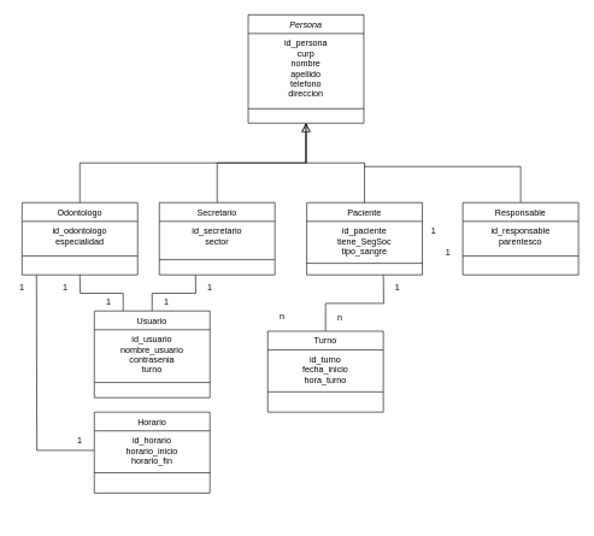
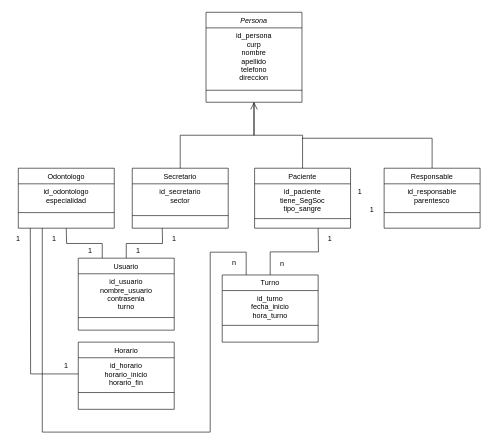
  <mxCell id="0" />
  <mxCell id="1" parent="0" />
  <mxCell id="2" value="Persona" style="swimlane;fontStyle=2;align=center;verticalAlign=top;childLayout=stackLayout;horizontal=1;startSize=26;horizontalStack=0;resizeParent=1;resizeLast=0;collapsible=1;marginBottom=0;rounded=0;shadow=0;strokeWidth=1;" parent="1" vertex="1"><mxGeometry x="343" y="20" width="160" height="150" as="geometry"><mxRectangle x="230" y="140" width="160" height="26" as="alternateBounds" /></mxGeometry></mxCell>
  <mxCell id="3" value="id_persona&#10;curp&#10;nombre&#10;apellido&#10;telefono&#10;direccion&#10;" style="text;align=center;verticalAlign=top;spacingLeft=4;spacingRight=4;overflow=hidden;rotatable=0;points=[[0,0.5],[1,0.5]];portConstraint=eastwest;" parent="2" vertex="1"><mxGeometry y="26" width="160" height="94" as="geometry" /></mxCell>
  <mxCell id="4" value="" style="line;html=1;strokeWidth=1;align=left;verticalAlign=middle;spacingTop=-1;spacingLeft=3;spacingRight=3;rotatable=0;labelPosition=right;points=[];portConstraint=eastwest;" parent="2" vertex="1"><mxGeometry y="120" width="160" height="20" as="geometry" /></mxCell>
  <mxCell id="5" value="Odontologo" style="swimlane;fontStyle=0;align=center;verticalAlign=top;childLayout=stackLayout;horizontal=1;startSize=26;horizontalStack=0;resizeParent=1;resizeLast=0;collapsible=1;marginBottom=0;rounded=0;shadow=0;strokeWidth=1;" parent="1" vertex="1"><mxGeometry x="30" y="280" width="160" height="100" as="geometry"><mxRectangle x="130" y="380" width="160" height="26" as="alternateBounds" /></mxGeometry></mxCell>
  <mxCell id="6" value="id_odontologo&#10;especialidad" style="text;align=center;verticalAlign=top;spacingLeft=4;spacingRight=4;overflow=hidden;rotatable=0;points=[[0,0.5],[1,0.5]];portConstraint=eastwest;rounded=0;shadow=0;html=0;" parent="5" vertex="1"><mxGeometry y="26" width="160" height="44" as="geometry" /></mxCell>
  <mxCell id="7" value="" style="line;html=1;strokeWidth=1;align=left;verticalAlign=middle;spacingTop=-1;spacingLeft=3;spacingRight=3;rotatable=0;labelPosition=right;points=[];portConstraint=eastwest;" parent="5" vertex="1"><mxGeometry y="70" width="160" height="8" as="geometry" /></mxCell>
- <mxCell id="8" value="" style="endArrow=block;endSize=10;endFill=0;shadow=0;strokeWidth=1;rounded=0;edgeStyle=elbowEdgeStyle;elbow=vertical;" parent="1" source="5" target="2" edge="1"><mxGeometry width="160" relative="1" as="geometry"><mxPoint x="210" y="123" as="sourcePoint" /><mxPoint x="210" y="123" as="targetPoint" /></mxGeometry></mxCell>
  <mxCell id="9" value="Secretario" style="swimlane;fontStyle=0;align=center;verticalAlign=top;childLayout=stackLayout;horizontal=1;startSize=26;horizontalStack=0;resizeParent=1;resizeLast=0;collapsible=1;marginBottom=0;rounded=0;shadow=0;strokeWidth=1;" parent="1" vertex="1"><mxGeometry x="220" y="280" width="160" height="100" as="geometry"><mxRectangle x="340" y="380" width="170" height="26" as="alternateBounds" /></mxGeometry></mxCell>
  <mxCell id="10" value="id_secretario&#10;sector" style="text;align=center;verticalAlign=top;spacingLeft=4;spacingRight=4;overflow=hidden;rotatable=0;points=[[0,0.5],[1,0.5]];portConstraint=eastwest;" parent="9" vertex="1"><mxGeometry y="26" width="160" height="44" as="geometry" /></mxCell>
  <mxCell id="11" value="" style="line;html=1;strokeWidth=1;align=left;verticalAlign=middle;spacingTop=-1;spacingLeft=3;spacingRight=3;rotatable=0;labelPosition=right;points=[];portConstraint=eastwest;" parent="9" vertex="1"><mxGeometry y="70" width="160" height="18" as="geometry" /></mxCell>
  <mxCell id="12" value="" style="endArrow=open;endSize=10;endFill=0;shadow=0;strokeWidth=1;rounded=0;edgeStyle=elbowEdgeStyle;elbow=vertical;" parent="1" source="9" target="2" edge="1"><mxGeometry width="160" relative="1" as="geometry"><mxPoint x="220" y="293" as="sourcePoint" /><mxPoint x="320" y="191" as="targetPoint" /></mxGeometry></mxCell>
  <mxCell id="13" value="Paciente" style="swimlane;fontStyle=0;align=center;verticalAlign=top;childLayout=stackLayout;horizontal=1;startSize=26;horizontalStack=0;resizeParent=1;resizeLast=0;collapsible=1;marginBottom=0;rounded=0;shadow=0;strokeWidth=1;" parent="1" vertex="1"><mxGeometry x="424" y="280" width="160" height="100" as="geometry"><mxRectangle x="550" y="140" width="160" height="26" as="alternateBounds" /></mxGeometry></mxCell>
  <mxCell id="14" value="id_paciente&#10;tiene_SegSoc&#10;tipo_sangre" style="text;align=center;verticalAlign=top;spacingLeft=4;spacingRight=4;overflow=hidden;rotatable=0;points=[[0,0.5],[1,0.5]];portConstraint=eastwest;" parent="13" vertex="1"><mxGeometry y="26" width="160" height="54" as="geometry" /></mxCell>
  <mxCell id="15" value="" style="line;html=1;strokeWidth=1;align=left;verticalAlign=middle;spacingTop=-1;spacingLeft=3;spacingRight=3;rotatable=0;labelPosition=right;points=[];portConstraint=eastwest;" parent="13" vertex="1"><mxGeometry y="80" width="160" height="8" as="geometry" /></mxCell>
  <mxCell id="16" value="" style="endArrow=none;shadow=0;strokeWidth=1;rounded=0;endFill=0;edgeStyle=elbowEdgeStyle;elbow=vertical;" parent="1" source="2" target="13" edge="1"><mxGeometry x="0.5" y="41" relative="1" as="geometry"><mxPoint x="390" y="112" as="sourcePoint" /><mxPoint x="550" y="112" as="targetPoint" /><mxPoint x="-40" y="32" as="offset" /></mxGeometry></mxCell>
  <mxCell id="17" style="edgeStyle=orthogonalEdgeStyle;rounded=0;orthogonalLoop=1;jettySize=auto;html=1;exitX=0.5;exitY=0;exitDx=0;exitDy=0;endArrow=none;endFill=0;" edge="1" parent="1" source="18"><mxGeometry relative="1" as="geometry"><mxPoint x="503" y="230" as="targetPoint" /><Array as="points"><mxPoint x="720" y="230" /></Array></mxGeometry></mxCell>
  <mxCell id="18" value="Responsable" style="swimlane;fontStyle=0;align=center;verticalAlign=top;childLayout=stackLayout;horizontal=1;startSize=26;horizontalStack=0;resizeParent=1;resizeLast=0;collapsible=1;marginBottom=0;rounded=0;shadow=0;strokeWidth=1;" parent="1" vertex="1"><mxGeometry x="640" y="280" width="160" height="100" as="geometry"><mxRectangle x="550" y="140" width="160" height="26" as="alternateBounds" /></mxGeometry></mxCell>
  <mxCell id="19" value="id_responsable&#10;parentesco&#10;" style="text;align=center;verticalAlign=top;spacingLeft=4;spacingRight=4;overflow=hidden;rotatable=0;points=[[0,0.5],[1,0.5]];portConstraint=eastwest;" parent="18" vertex="1"><mxGeometry y="26" width="160" height="44" as="geometry" /></mxCell>
  <mxCell id="20" value="" style="line;html=1;strokeWidth=1;align=left;verticalAlign=middle;spacingTop=-1;spacingLeft=3;spacingRight=3;rotatable=0;labelPosition=right;points=[];portConstraint=eastwest;" parent="18" vertex="1"><mxGeometry y="70" width="160" height="8" as="geometry" /></mxCell>
  <mxCell id="21" value="Horario" style="swimlane;fontStyle=0;align=center;verticalAlign=top;childLayout=stackLayout;horizontal=1;startSize=26;horizontalStack=0;resizeParent=1;resizeLast=0;collapsible=1;marginBottom=0;rounded=0;shadow=0;strokeWidth=1;" vertex="1" parent="1"><mxGeometry x="130" y="570" width="160" height="112" as="geometry"><mxRectangle x="340" y="380" width="170" height="26" as="alternateBounds" /></mxGeometry></mxCell>
  <mxCell id="22" value="id_horario&#10;horario_inicio&#10;horario_fin" style="text;align=center;verticalAlign=top;spacingLeft=4;spacingRight=4;overflow=hidden;rotatable=0;points=[[0,0.5],[1,0.5]];portConstraint=eastwest;" vertex="1" parent="21"><mxGeometry y="26" width="160" height="54" as="geometry" /></mxCell>
  <mxCell id="23" value="" style="line;html=1;strokeWidth=1;align=left;verticalAlign=middle;spacingTop=-1;spacingLeft=3;spacingRight=3;rotatable=0;labelPosition=right;points=[];portConstraint=eastwest;" vertex="1" parent="21"><mxGeometry y="80" width="160" height="8" as="geometry" /></mxCell>
  <mxCell id="24" style="edgeStyle=orthogonalEdgeStyle;rounded=0;orthogonalLoop=1;jettySize=auto;html=1;exitX=0.5;exitY=0;exitDx=0;exitDy=0;endArrow=none;endFill=0;" edge="1" parent="1" source="26"><mxGeometry relative="1" as="geometry"><mxPoint x="530" y="380" as="targetPoint" /></mxGeometry></mxCell>
+ <mxCell id="25" style="edgeStyle=orthogonalEdgeStyle;rounded=0;orthogonalLoop=1;jettySize=auto;html=1;entryX=0.25;entryY=1;entryDx=0;entryDy=0;exitX=0.25;exitY=0;exitDx=0;exitDy=0;endArrow=none;endFill=0;" edge="1" parent="1" source="26" target="5"><mxGeometry relative="1" as="geometry"><mxPoint x="410" y="440" as="sourcePoint" /><Array as="points"><mxPoint x="410" y="420" /><mxPoint x="350" y="420" /><mxPoint x="350" y="720" /><mxPoint x="70" y="720" /></Array></mxGeometry></mxCell>
  <mxCell id="26" value="Turno&#10;" style="swimlane;fontStyle=0;align=center;verticalAlign=top;childLayout=stackLayout;horizontal=1;startSize=26;horizontalStack=0;resizeParent=1;resizeLast=0;collapsible=1;marginBottom=0;rounded=0;shadow=0;strokeWidth=1;" vertex="1" parent="1"><mxGeometry x="370" y="458" width="160" height="112" as="geometry"><mxRectangle x="340" y="380" width="170" height="26" as="alternateBounds" /></mxGeometry></mxCell>
  <mxCell id="27" value="id_turno&#10;fecha_inicio&#10;hora_turno&#10;" style="text;align=center;verticalAlign=top;spacingLeft=4;spacingRight=4;overflow=hidden;rotatable=0;points=[[0,0.5],[1,0.5]];portConstraint=eastwest;" vertex="1" parent="26"><mxGeometry y="26" width="160" height="54" as="geometry" /></mxCell>
  <mxCell id="28" value="" style="line;html=1;strokeWidth=1;align=left;verticalAlign=middle;spacingTop=-1;spacingLeft=3;spacingRight=3;rotatable=0;labelPosition=right;points=[];portConstraint=eastwest;" vertex="1" parent="26"><mxGeometry y="80" width="160" height="8" as="geometry" /></mxCell>
  <mxCell id="29" style="edgeStyle=orthogonalEdgeStyle;rounded=0;orthogonalLoop=1;jettySize=auto;html=1;exitX=0.5;exitY=0;exitDx=0;exitDy=0;endArrow=none;endFill=0;" edge="1" parent="1" source="31"><mxGeometry relative="1" as="geometry"><mxPoint x="270" y="380" as="targetPoint" /></mxGeometry></mxCell>
  <mxCell id="30" style="edgeStyle=orthogonalEdgeStyle;rounded=0;orthogonalLoop=1;jettySize=auto;html=1;exitX=0.25;exitY=0;exitDx=0;exitDy=0;endArrow=none;endFill=0;" edge="1" parent="1" source="31"><mxGeometry relative="1" as="geometry"><mxPoint x="110" y="380" as="targetPoint" /></mxGeometry></mxCell>
  <mxCell id="31" value="Usuario" style="swimlane;fontStyle=0;align=center;verticalAlign=top;childLayout=stackLayout;horizontal=1;startSize=26;horizontalStack=0;resizeParent=1;resizeLast=0;collapsible=1;marginBottom=0;rounded=0;shadow=0;strokeWidth=1;" vertex="1" parent="1"><mxGeometry x="130" y="430" width="160" height="120" as="geometry"><mxRectangle x="340" y="380" width="170" height="26" as="alternateBounds" /></mxGeometry></mxCell>
  <mxCell id="32" value="id_usuario&#10;nombre_usuario&#10;contrasenia&#10;turno" style="text;align=center;verticalAlign=top;spacingLeft=4;spacingRight=4;overflow=hidden;rotatable=0;points=[[0,0.5],[1,0.5]];portConstraint=eastwest;" vertex="1" parent="31"><mxGeometry y="26" width="160" height="64" as="geometry" /></mxCell>
  <mxCell id="33" value="" style="line;html=1;strokeWidth=1;align=left;verticalAlign=middle;spacingTop=-1;spacingLeft=3;spacingRight=3;rotatable=0;labelPosition=right;points=[];portConstraint=eastwest;" vertex="1" parent="31"><mxGeometry y="90" width="160" height="18" as="geometry" /></mxCell>
  <mxCell id="34" value="1" style="whiteSpace=wrap;html=1;fillStyle=auto;strokeColor=none;" vertex="1" parent="1"><mxGeometry x="80" y="388" width="20" height="20" as="geometry" /></mxCell>
  <mxCell id="35" value="1" style="whiteSpace=wrap;html=1;fillStyle=auto;strokeColor=none;" vertex="1" parent="1"><mxGeometry x="140" y="408" width="20" height="20" as="geometry" /></mxCell>
  <mxCell id="36" value="1" style="whiteSpace=wrap;html=1;fillStyle=auto;strokeColor=none;" vertex="1" parent="1"><mxGeometry x="280" y="388" width="20" height="20" as="geometry" /></mxCell>
  <mxCell id="37" value="1" style="whiteSpace=wrap;html=1;fillStyle=auto;strokeColor=none;" vertex="1" parent="1"><mxGeometry x="220" y="408" width="20" height="20" as="geometry" /></mxCell>
  <mxCell id="38" value="1" style="whiteSpace=wrap;html=1;fillStyle=auto;fillColor=default;strokeColor=none;" vertex="1" parent="1"><mxGeometry x="590" y="310" width="20" height="20" as="geometry" /></mxCell>
  <mxCell id="39" value="1" style="whiteSpace=wrap;html=1;fillStyle=auto;strokeColor=none;" vertex="1" parent="1"><mxGeometry x="610" y="340" width="20" height="20" as="geometry" /></mxCell>
  <mxCell id="40" style="edgeStyle=orthogonalEdgeStyle;rounded=0;orthogonalLoop=1;jettySize=auto;html=1;exitX=0;exitY=0.5;exitDx=0;exitDy=0;endArrow=none;endFill=0;" edge="1" parent="1" source="22"><mxGeometry relative="1" as="geometry"><mxPoint x="50" y="380" as="targetPoint" /><mxPoint x="90" y="620" as="sourcePoint" /></mxGeometry></mxCell>
  <mxCell id="41" value="1" style="whiteSpace=wrap;html=1;fillStyle=auto;strokeColor=none;" vertex="1" parent="1"><mxGeometry x="20" y="388" width="20" height="20" as="geometry" /></mxCell>
  <mxCell id="42" value="1" style="whiteSpace=wrap;html=1;fillStyle=auto;strokeColor=none;" vertex="1" parent="1"><mxGeometry x="100" y="600" width="20" height="20" as="geometry" /></mxCell>
  <mxCell id="43" value="1" style="whiteSpace=wrap;html=1;fillStyle=auto;strokeColor=none;" vertex="1" parent="1"><mxGeometry x="540" y="388" width="20" height="20" as="geometry" /></mxCell>
  <mxCell id="44" value="n" style="whiteSpace=wrap;html=1;fillStyle=auto;strokeColor=none;" vertex="1" parent="1"><mxGeometry x="460" y="430" width="20" height="20" as="geometry" /></mxCell>
  <mxCell id="45" value="n" style="whiteSpace=wrap;html=1;fillStyle=auto;strokeColor=none;" vertex="1" parent="1"><mxGeometry x="380" y="428" width="20" height="20" as="geometry" /></mxCell>
